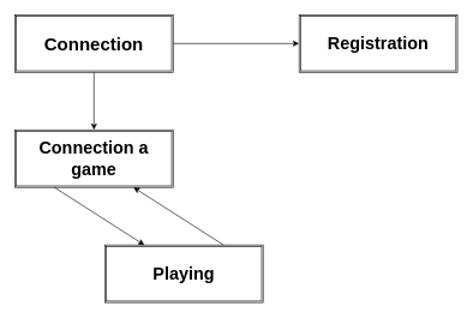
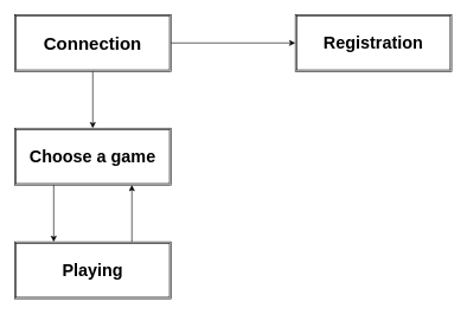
  <mxCell id="0" />
  <mxCell id="1" parent="0" />
  <mxCell id="2" value="" style="edgeStyle=orthogonalEdgeStyle;rounded=0;orthogonalLoop=1;jettySize=auto;html=1;" parent="1" source="4" target="7" edge="1"><mxGeometry relative="1" as="geometry" /></mxCell>
  <mxCell id="3" value="" style="edgeStyle=orthogonalEdgeStyle;rounded=0;orthogonalLoop=1;jettySize=auto;html=1;" parent="1" source="4" target="5" edge="1"><mxGeometry relative="1" as="geometry" /></mxCell>
  <mxCell id="4" value="&lt;h1 style=&quot;font-size: 25px&quot;&gt;&lt;font style=&quot;font-size: 25px&quot;&gt;C&lt;font style=&quot;font-size: 25px&quot;&gt;onnection&lt;/font&gt;&lt;/font&gt;&lt;/h1&gt;" style="shape=ext;double=1;rounded=0;whiteSpace=wrap;html=1;" parent="1" vertex="1"><mxGeometry x="20" y="20" width="220" height="80" as="geometry" /></mxCell>
- <mxCell id="5" value="&lt;h1&gt;Connection a game&lt;/h1&gt;" style="shape=ext;double=1;rounded=0;whiteSpace=wrap;html=1;" parent="1" vertex="1"><mxGeometry x="20" y="180" width="220" height="80" as="geometry" /></mxCell>
- <mxCell id="6" value="&lt;h1&gt;Playing&lt;/h1&gt;" style="shape=ext;double=1;rounded=0;whiteSpace=wrap;html=1;" parent="1" vertex="1"><mxGeometry x="145" y="340" width="220" height="80" as="geometry" /></mxCell>
+ <mxCell id="5" value="&lt;h1&gt;Choose a game&lt;/h1&gt;" style="shape=ext;double=1;rounded=0;whiteSpace=wrap;html=1;" parent="1" vertex="1"><mxGeometry x="20" y="180" width="220" height="80" as="geometry" /></mxCell>
+ <mxCell id="6" value="&lt;h1&gt;Playing&lt;/h1&gt;" style="shape=ext;double=1;rounded=0;whiteSpace=wrap;html=1;" parent="1" vertex="1"><mxGeometry x="20" y="340" width="220" height="80" as="geometry" /></mxCell>
  <mxCell id="7" value="&lt;h1&gt;Registration&lt;/h1&gt;" style="shape=ext;double=1;rounded=0;whiteSpace=wrap;html=1;" parent="1" vertex="1"><mxGeometry x="415" y="20" width="220" height="80" as="geometry" /></mxCell>
  <mxCell id="8" value="" style="endArrow=classic;html=1;exitX=0.25;exitY=1;exitDx=0;exitDy=0;entryX=0.25;entryY=0;entryDx=0;entryDy=0;" edge="1" parent="1" source="5" target="6"><mxGeometry width="50" height="50" relative="1" as="geometry"><mxPoint x="20" y="490" as="sourcePoint" /><mxPoint x="70" y="440" as="targetPoint" /></mxGeometry></mxCell>
  <mxCell id="9" value="" style="endArrow=classic;html=1;entryX=0.75;entryY=1;entryDx=0;entryDy=0;exitX=0.75;exitY=0;exitDx=0;exitDy=0;" edge="1" parent="1" source="6" target="5"><mxGeometry width="50" height="50" relative="1" as="geometry"><mxPoint x="20" y="490" as="sourcePoint" /><mxPoint x="70" y="440" as="targetPoint" /></mxGeometry></mxCell>
